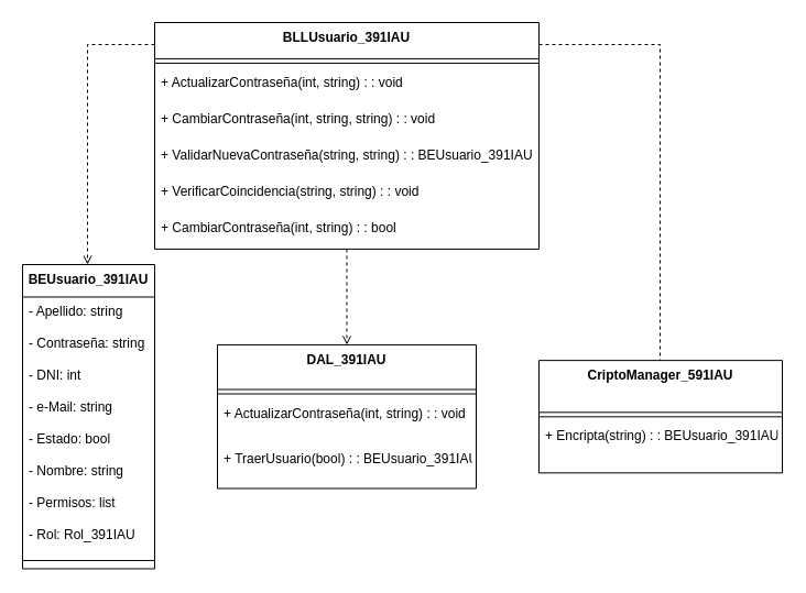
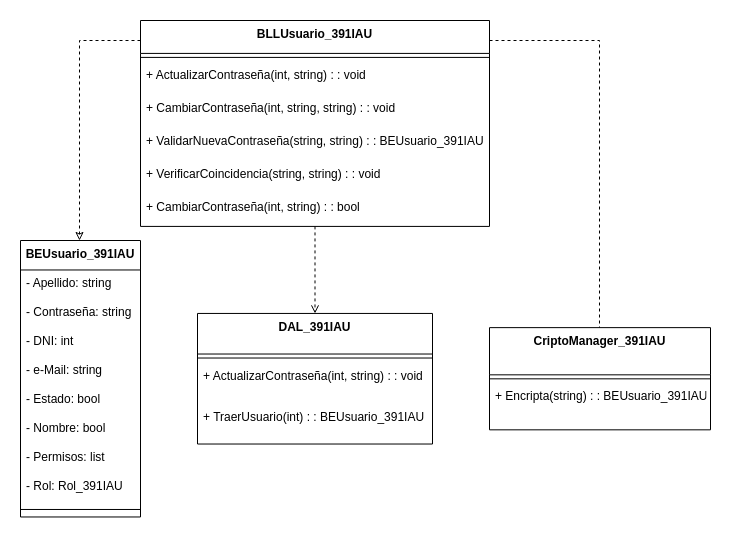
  <mxCell id="0" />
  <mxCell id="1" parent="0" />
  <mxCell id="2" value="BEUsuario_391IAU" style="swimlane;fontStyle=1;align=center;verticalAlign=top;childLayout=stackLayout;horizontal=1;startSize=29.474;horizontalStack=0;resizeParent=1;resizeParentMax=0;resizeLast=0;collapsible=0;marginBottom=0;" vertex="1" parent="1"><mxGeometry x="20" y="240" width="120" height="276.474" as="geometry" /></mxCell>
  <mxCell id="3" value="- Apellido: string" style="text;strokeColor=none;fillColor=none;align=left;verticalAlign=top;spacingLeft=4;spacingRight=4;overflow=hidden;rotatable=0;points=[[0,0.5],[1,0.5]];portConstraint=eastwest;" vertex="1" parent="2"><mxGeometry y="29.474" width="120" height="29" as="geometry" /></mxCell>
  <mxCell id="4" value="- Contraseña: string" style="text;strokeColor=none;fillColor=none;align=left;verticalAlign=top;spacingLeft=4;spacingRight=4;overflow=hidden;rotatable=0;points=[[0,0.5],[1,0.5]];portConstraint=eastwest;" vertex="1" parent="2"><mxGeometry y="58.474" width="120" height="29" as="geometry" /></mxCell>
  <mxCell id="5" value="- DNI: int" style="text;strokeColor=none;fillColor=none;align=left;verticalAlign=top;spacingLeft=4;spacingRight=4;overflow=hidden;rotatable=0;points=[[0,0.5],[1,0.5]];portConstraint=eastwest;" vertex="1" parent="2"><mxGeometry y="87.474" width="120" height="29" as="geometry" /></mxCell>
  <mxCell id="6" value="- e-Mail: string" style="text;strokeColor=none;fillColor=none;align=left;verticalAlign=top;spacingLeft=4;spacingRight=4;overflow=hidden;rotatable=0;points=[[0,0.5],[1,0.5]];portConstraint=eastwest;" vertex="1" parent="2"><mxGeometry y="116.474" width="120" height="29" as="geometry" /></mxCell>
  <mxCell id="7" value="- Estado: bool" style="text;strokeColor=none;fillColor=none;align=left;verticalAlign=top;spacingLeft=4;spacingRight=4;overflow=hidden;rotatable=0;points=[[0,0.5],[1,0.5]];portConstraint=eastwest;" vertex="1" parent="2"><mxGeometry y="145.474" width="120" height="29" as="geometry" /></mxCell>
- <mxCell id="8" value="- Nombre: string" style="text;strokeColor=none;fillColor=none;align=left;verticalAlign=top;spacingLeft=4;spacingRight=4;overflow=hidden;rotatable=0;points=[[0,0.5],[1,0.5]];portConstraint=eastwest;" vertex="1" parent="2"><mxGeometry y="174.474" width="120" height="29" as="geometry" /></mxCell>
+ <mxCell id="8" value="- Nombre: bool" style="text;strokeColor=none;fillColor=none;align=left;verticalAlign=top;spacingLeft=4;spacingRight=4;overflow=hidden;rotatable=0;points=[[0,0.5],[1,0.5]];portConstraint=eastwest;" vertex="1" parent="2"><mxGeometry y="174.474" width="120" height="29" as="geometry" /></mxCell>
  <mxCell id="9" value="- Permisos: list" style="text;strokeColor=none;fillColor=none;align=left;verticalAlign=top;spacingLeft=4;spacingRight=4;overflow=hidden;rotatable=0;points=[[0,0.5],[1,0.5]];portConstraint=eastwest;" vertex="1" parent="2"><mxGeometry y="203.474" width="120" height="29" as="geometry" /></mxCell>
  <mxCell id="10" value="- Rol: Rol_391IAU" style="text;strokeColor=none;fillColor=none;align=left;verticalAlign=top;spacingLeft=4;spacingRight=4;overflow=hidden;rotatable=0;points=[[0,0.5],[1,0.5]];portConstraint=eastwest;" vertex="1" parent="2"><mxGeometry y="232.474" width="120" height="29" as="geometry" /></mxCell>
  <mxCell id="11" style="line;strokeWidth=1;fillColor=none;align=left;verticalAlign=middle;spacingTop=-1;spacingLeft=3;spacingRight=3;rotatable=0;labelPosition=right;points=[];portConstraint=eastwest;strokeColor=inherit;" vertex="1" parent="2"><mxGeometry y="261.474" width="120" height="15" as="geometry" /></mxCell>
- <mxCell id="12" style="edgeStyle=orthogonalEdgeStyle;rounded=0;orthogonalLoop=1;jettySize=auto;html=1;dashed=1;endArrow=open;endFill=0;" edge="1" parent="1" source="15" target="2"><mxGeometry relative="1" as="geometry"><Array as="points"><mxPoint x="79" y="40" /></Array></mxGeometry></mxCell>
+ <mxCell id="12" style="edgeStyle=orthogonalEdgeStyle;rounded=0;orthogonalLoop=1;jettySize=auto;html=1;dashed=1;endArrow=classic;endFill=0;" edge="1" parent="1" source="15" target="2"><mxGeometry relative="1" as="geometry"><Array as="points"><mxPoint x="79" y="40" /></Array></mxGeometry></mxCell>
  <mxCell id="13" style="edgeStyle=orthogonalEdgeStyle;rounded=0;orthogonalLoop=1;jettySize=auto;html=1;dashed=1;endArrow=open;endFill=0;" edge="1" parent="1" source="15" target="22"><mxGeometry relative="1" as="geometry" /></mxCell>
  <mxCell id="14" style="edgeStyle=orthogonalEdgeStyle;rounded=0;orthogonalLoop=1;jettySize=auto;html=1;dashed=1;endArrow=none;endFill=0;" edge="1" parent="1" source="15" target="26"><mxGeometry relative="1" as="geometry"><Array as="points"><mxPoint x="599" y="40" /></Array></mxGeometry></mxCell>
  <mxCell id="15" value="BLLUsuario_391IAU" style="swimlane;fontStyle=1;align=center;verticalAlign=top;childLayout=stackLayout;horizontal=1;startSize=32.923;horizontalStack=0;resizeParent=1;resizeParentMax=0;resizeLast=0;collapsible=0;marginBottom=0;" vertex="1" parent="1"><mxGeometry x="140" y="20" width="349" height="205.923" as="geometry" /></mxCell>
  <mxCell id="16" style="line;strokeWidth=1;fillColor=none;align=left;verticalAlign=middle;spacingTop=-1;spacingLeft=3;spacingRight=3;rotatable=0;labelPosition=right;points=[];portConstraint=eastwest;strokeColor=inherit;" vertex="1" parent="15"><mxGeometry y="32.923" width="349" height="8" as="geometry" /></mxCell>
  <mxCell id="17" value="+ ActualizarContraseña(int, string) : : void" style="text;strokeColor=none;fillColor=none;align=left;verticalAlign=top;spacingLeft=4;spacingRight=4;overflow=hidden;rotatable=0;points=[[0,0.5],[1,0.5]];portConstraint=eastwest;" vertex="1" parent="15"><mxGeometry y="40.923" width="349" height="33" as="geometry" /></mxCell>
  <mxCell id="18" value="+ CambiarContraseña(int, string, string) : : void" style="text;strokeColor=none;fillColor=none;align=left;verticalAlign=top;spacingLeft=4;spacingRight=4;overflow=hidden;rotatable=0;points=[[0,0.5],[1,0.5]];portConstraint=eastwest;" vertex="1" parent="15"><mxGeometry y="73.923" width="349" height="33" as="geometry" /></mxCell>
  <mxCell id="19" value="+ ValidarNuevaContraseña(string, string) : : BEUsuario_391IAU" style="text;strokeColor=none;fillColor=none;align=left;verticalAlign=top;spacingLeft=4;spacingRight=4;overflow=hidden;rotatable=0;points=[[0,0.5],[1,0.5]];portConstraint=eastwest;" vertex="1" parent="15"><mxGeometry y="106.923" width="349" height="33" as="geometry" /></mxCell>
  <mxCell id="20" value="+ VerificarCoincidencia(string, string) : : void" style="text;strokeColor=none;fillColor=none;align=left;verticalAlign=top;spacingLeft=4;spacingRight=4;overflow=hidden;rotatable=0;points=[[0,0.5],[1,0.5]];portConstraint=eastwest;" vertex="1" parent="15"><mxGeometry y="139.923" width="349" height="33" as="geometry" /></mxCell>
  <mxCell id="21" value="+ CambiarContraseña(int, string) : : bool" style="text;strokeColor=none;fillColor=none;align=left;verticalAlign=top;spacingLeft=4;spacingRight=4;overflow=hidden;rotatable=0;points=[[0,0.5],[1,0.5]];portConstraint=eastwest;" vertex="1" parent="15"><mxGeometry y="172.923" width="349" height="33" as="geometry" /></mxCell>
  <mxCell id="22" value="DAL_391IAU" style="swimlane;fontStyle=1;align=center;verticalAlign=top;childLayout=stackLayout;horizontal=1;startSize=40.571;horizontalStack=0;resizeParent=1;resizeParentMax=0;resizeLast=0;collapsible=0;marginBottom=0;" vertex="1" parent="1"><mxGeometry x="197" y="312.95" width="235" height="130.571" as="geometry" /></mxCell>
  <mxCell id="23" style="line;strokeWidth=1;fillColor=none;align=left;verticalAlign=middle;spacingTop=-1;spacingLeft=3;spacingRight=3;rotatable=0;labelPosition=right;points=[];portConstraint=eastwest;strokeColor=inherit;" vertex="1" parent="22"><mxGeometry y="40.571" width="235" height="8" as="geometry" /></mxCell>
  <mxCell id="24" value="+ ActualizarContraseña(int, string) : : void" style="text;strokeColor=none;fillColor=none;align=left;verticalAlign=top;spacingLeft=4;spacingRight=4;overflow=hidden;rotatable=0;points=[[0,0.5],[1,0.5]];portConstraint=eastwest;" vertex="1" parent="22"><mxGeometry y="48.571" width="235" height="41" as="geometry" /></mxCell>
- <mxCell id="25" value="+ TraerUsuario(bool) : : BEUsuario_391IAU" style="text;strokeColor=none;fillColor=none;align=left;verticalAlign=top;spacingLeft=4;spacingRight=4;overflow=hidden;rotatable=0;points=[[0,0.5],[1,0.5]];portConstraint=eastwest;" vertex="1" parent="22"><mxGeometry y="89.571" width="235" height="41" as="geometry" /></mxCell>
- <mxCell id="26" value="CriptoManager_591IAU" style="swimlane;fontStyle=1;align=center;verticalAlign=top;childLayout=stackLayout;horizontal=1;startSize=47.2;horizontalStack=0;resizeParent=1;resizeParentMax=0;resizeLast=0;collapsible=0;marginBottom=0;" vertex="1" parent="1"><mxGeometry x="489" y="327.14" width="221" height="102.2" as="geometry" /></mxCell>
+ <mxCell id="25" value="+ TraerUsuario(int) : : BEUsuario_391IAU" style="text;strokeColor=none;fillColor=none;align=left;verticalAlign=top;spacingLeft=4;spacingRight=4;overflow=hidden;rotatable=0;points=[[0,0.5],[1,0.5]];portConstraint=eastwest;" vertex="1" parent="22"><mxGeometry y="89.571" width="235" height="41" as="geometry" /></mxCell>
+ <mxCell id="26" value="CriptoManager_391IAU" style="swimlane;fontStyle=1;align=center;verticalAlign=top;childLayout=stackLayout;horizontal=1;startSize=47.2;horizontalStack=0;resizeParent=1;resizeParentMax=0;resizeLast=0;collapsible=0;marginBottom=0;" vertex="1" parent="1"><mxGeometry x="489" y="327.14" width="221" height="102.2" as="geometry" /></mxCell>
  <mxCell id="27" style="line;strokeWidth=1;fillColor=none;align=left;verticalAlign=middle;spacingTop=-1;spacingLeft=3;spacingRight=3;rotatable=0;labelPosition=right;points=[];portConstraint=eastwest;strokeColor=inherit;" vertex="1" parent="26"><mxGeometry y="47.2" width="221" height="8" as="geometry" /></mxCell>
  <mxCell id="28" value="+ Encripta(string) : : BEUsuario_391IAU" style="text;strokeColor=none;fillColor=none;align=left;verticalAlign=top;spacingLeft=4;spacingRight=4;overflow=hidden;rotatable=0;points=[[0,0.5],[1,0.5]];portConstraint=eastwest;" vertex="1" parent="26"><mxGeometry y="55.2" width="221" height="47" as="geometry" /></mxCell>
